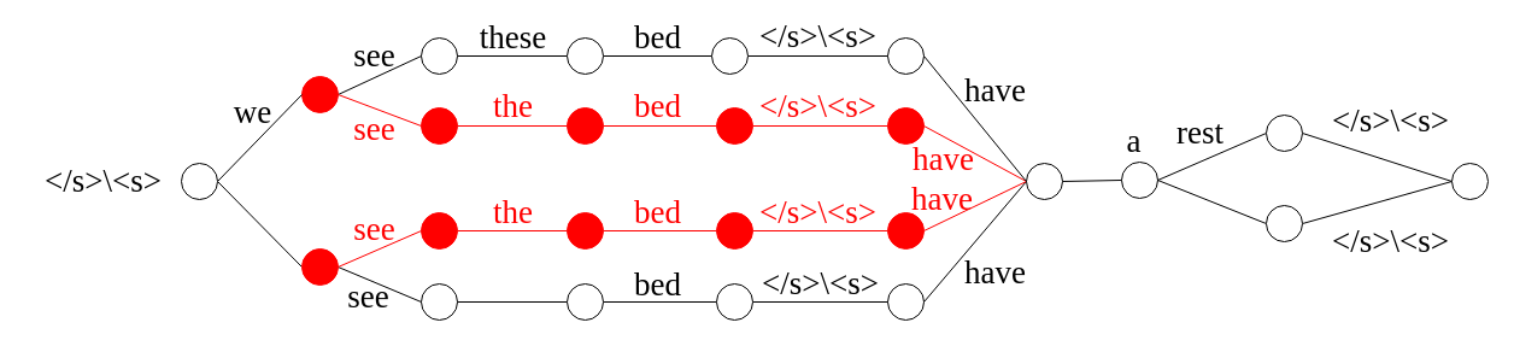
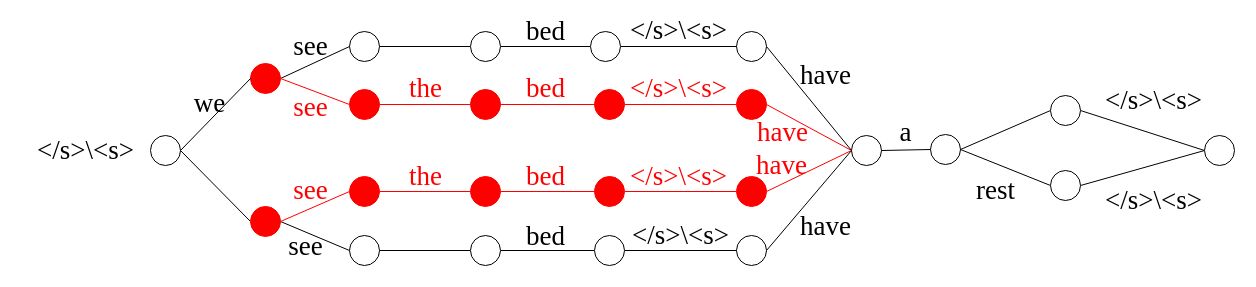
  <mxCell id="0" />
  <mxCell id="1" parent="0" />
  <mxCell id="2" style="rounded=0;orthogonalLoop=1;jettySize=auto;html=1;exitX=1;exitY=0.5;exitDx=0;exitDy=0;entryX=0;entryY=0.5;entryDx=0;entryDy=0;endArrow=none;endFill=0;fontColor=#FF0000;strokeColor=#000000;" parent="1" source="5" target="7" edge="1"><mxGeometry relative="1" as="geometry" /></mxCell>
  <mxCell id="3" style="edgeStyle=none;rounded=0;orthogonalLoop=1;jettySize=auto;html=1;exitX=1;exitY=0.5;exitDx=0;exitDy=0;entryX=0;entryY=0.5;entryDx=0;entryDy=0;endArrow=none;endFill=0;fontColor=#FF0000;strokeColor=#000000;" parent="1" source="25" target="9" edge="1"><mxGeometry relative="1" as="geometry" /></mxCell>
  <mxCell id="4" style="edgeStyle=none;rounded=0;orthogonalLoop=1;jettySize=auto;html=1;exitX=1;exitY=0.5;exitDx=0;exitDy=0;entryX=0;entryY=0.5;entryDx=0;entryDy=0;fontColor=#FF0000;endArrow=none;endFill=0;strokeColor=#FF0000;" parent="1" source="5" target="70" edge="1"><mxGeometry relative="1" as="geometry" /></mxCell>
  <mxCell id="5" value="" style="ellipse;whiteSpace=wrap;html=1;aspect=fixed;fillColor=#FF0000;strokeColor=#FF0000;" parent="1" vertex="1"><mxGeometry x="250" y="63" width="30" height="30" as="geometry" /></mxCell>
  <mxCell id="6" style="edgeStyle=none;rounded=0;orthogonalLoop=1;jettySize=auto;html=1;exitX=1;exitY=0.5;exitDx=0;exitDy=0;entryX=0;entryY=0.5;entryDx=0;entryDy=0;endArrow=none;endFill=0;" parent="1" source="7" target="11" edge="1"><mxGeometry relative="1" as="geometry" /></mxCell>
  <mxCell id="7" value="" style="ellipse;whiteSpace=wrap;html=1;aspect=fixed;fillColor=none;" parent="1" vertex="1"><mxGeometry x="349" y="31" width="30" height="30" as="geometry" /></mxCell>
  <mxCell id="8" style="edgeStyle=none;rounded=0;orthogonalLoop=1;jettySize=auto;html=1;exitX=1;exitY=0.5;exitDx=0;exitDy=0;entryX=0;entryY=0.5;entryDx=0;entryDy=0;endArrow=none;endFill=0;" parent="1" source="9" target="15" edge="1"><mxGeometry relative="1" as="geometry"><mxPoint x="370" y="185" as="sourcePoint" /></mxGeometry></mxCell>
  <mxCell id="9" value="" style="ellipse;whiteSpace=wrap;html=1;aspect=fixed;fillColor=none;" parent="1" vertex="1"><mxGeometry x="349" y="235" width="30" height="30" as="geometry" /></mxCell>
  <mxCell id="10" style="edgeStyle=none;rounded=0;orthogonalLoop=1;jettySize=auto;html=1;exitX=1;exitY=0.5;exitDx=0;exitDy=0;entryX=0;entryY=0.5;entryDx=0;entryDy=0;fontColor=#000000;endArrow=none;endFill=0;strokeColor=#000000;" parent="1" source="11" target="54" edge="1"><mxGeometry relative="1" as="geometry" /></mxCell>
  <mxCell id="11" value="" style="ellipse;whiteSpace=wrap;html=1;aspect=fixed;" parent="1" vertex="1"><mxGeometry x="470" y="31" width="30" height="30" as="geometry" /></mxCell>
  <mxCell id="12" style="edgeStyle=none;rounded=0;orthogonalLoop=1;jettySize=auto;html=1;exitX=1;exitY=0.5;exitDx=0;exitDy=0;entryX=0;entryY=0.5;entryDx=0;entryDy=0;fontSize=18;endArrow=none;endFill=0;fontColor=#FF0000;strokeColor=#FF0000;" parent="1" source="13" target="20" edge="1"><mxGeometry relative="1" as="geometry" /></mxCell>
  <mxCell id="13" value="" style="ellipse;whiteSpace=wrap;html=1;aspect=fixed;fontColor=#FF0000;fillColor=#FF0000;strokeColor=#FF0000;" parent="1" vertex="1"><mxGeometry x="470" y="89" width="30" height="30" as="geometry" /></mxCell>
  <mxCell id="14" style="edgeStyle=none;rounded=0;orthogonalLoop=1;jettySize=auto;html=1;exitX=1;exitY=0.5;exitDx=0;exitDy=0;entryX=0;entryY=0.5;entryDx=0;entryDy=0;fontSize=18;endArrow=none;endFill=0;" parent="1" source="15" target="61" edge="1"><mxGeometry relative="1" as="geometry"><mxPoint x="590" y="170" as="targetPoint" /></mxGeometry></mxCell>
  <mxCell id="15" value="" style="ellipse;whiteSpace=wrap;html=1;aspect=fixed;" parent="1" vertex="1"><mxGeometry x="470" y="235" width="30" height="30" as="geometry" /></mxCell>
  <mxCell id="16" style="edgeStyle=none;rounded=0;orthogonalLoop=1;jettySize=auto;html=1;exitX=1;exitY=0.5;exitDx=0;exitDy=0;entryX=0;entryY=0.5;entryDx=0;entryDy=0;fontSize=18;endArrow=none;endFill=0;" parent="1" source="18" target="5" edge="1"><mxGeometry relative="1" as="geometry" /></mxCell>
  <mxCell id="17" style="rounded=0;orthogonalLoop=1;jettySize=auto;html=1;exitX=1;exitY=0.5;exitDx=0;exitDy=0;entryX=0;entryY=0.5;entryDx=0;entryDy=0;fontFamily=Georgia;fontSize=27;endArrow=none;endFill=0;" parent="1" source="18" target="25" edge="1"><mxGeometry relative="1" as="geometry" /></mxCell>
  <mxCell id="18" value="" style="ellipse;whiteSpace=wrap;html=1;aspect=fixed;" parent="1" vertex="1"><mxGeometry x="150" y="135" width="30" height="30" as="geometry" /></mxCell>
  <mxCell id="19" style="edgeStyle=none;rounded=0;orthogonalLoop=1;jettySize=auto;html=1;exitX=1;exitY=0.5;exitDx=0;exitDy=0;entryX=0;entryY=0.5;entryDx=0;entryDy=0;fontSize=18;endArrow=none;endFill=0;fontColor=#FF0000;strokeColor=#FF0000;" parent="1" source="20" target="22" edge="1"><mxGeometry relative="1" as="geometry" /></mxCell>
  <mxCell id="20" value="" style="ellipse;whiteSpace=wrap;html=1;aspect=fixed;fontColor=#FF0000;fillColor=#FF0000;strokeColor=#FF0000;" parent="1" vertex="1"><mxGeometry x="594" y="89" width="30" height="30" as="geometry" /></mxCell>
  <mxCell id="21" style="edgeStyle=none;rounded=0;orthogonalLoop=1;jettySize=auto;html=1;exitX=1;exitY=0.5;exitDx=0;exitDy=0;entryX=0;entryY=0.5;entryDx=0;entryDy=0;fontColor=#FF0000;endArrow=none;endFill=0;strokeColor=#FF0000;" parent="1" source="22" target="65" edge="1"><mxGeometry relative="1" as="geometry" /></mxCell>
  <mxCell id="22" value="" style="ellipse;whiteSpace=wrap;html=1;aspect=fixed;fontColor=#FF0000;fillColor=#FF0000;strokeColor=#FF0000;" parent="1" vertex="1"><mxGeometry x="736" y="89" width="30" height="30" as="geometry" /></mxCell>
  <mxCell id="23" value="&lt;span style=&quot;font-family: &amp;#34;georgia&amp;#34; ; font-size: 27px&quot;&gt;&amp;lt;/s&amp;gt;\&amp;lt;s&amp;gt;&lt;/span&gt;" style="text;html=1;align=center;verticalAlign=middle;resizable=0;points=[];autosize=1;strokeColor=none;fillColor=none;" parent="1" vertex="1"><mxGeometry x="20" y="140" width="130" height="20" as="geometry" /></mxCell>
  <mxCell id="24" style="edgeStyle=none;rounded=0;orthogonalLoop=1;jettySize=auto;html=1;exitX=1;exitY=0.5;exitDx=0;exitDy=0;entryX=0;entryY=0.5;entryDx=0;entryDy=0;fontColor=#FF0000;endArrow=none;endFill=0;strokeColor=#FF0000;" parent="1" source="25" target="72" edge="1"><mxGeometry relative="1" as="geometry" /></mxCell>
  <mxCell id="25" value="" style="ellipse;whiteSpace=wrap;html=1;aspect=fixed;fillColor=#FF0000;strokeColor=#FF0000;" parent="1" vertex="1"><mxGeometry x="250" y="206" width="30" height="30" as="geometry" /></mxCell>
- <mxCell id="26" value="&lt;font style=&quot;font-size: 27px&quot; face=&quot;Georgia&quot;&gt;we&lt;/font&gt;" style="text;html=1;align=center;verticalAlign=middle;resizable=0;points=[];autosize=1;strokeColor=none;fillColor=none;" parent="1" vertex="1"><mxGeometry x="184" y="83" width="50" height="20" as="geometry" /></mxCell>
+ <mxCell id="26" value="&lt;font style=&quot;font-size: 27px&quot; face=&quot;Georgia&quot;&gt;we&lt;/font&gt;" style="text;html=1;align=center;verticalAlign=middle;resizable=0;points=[];autosize=1;strokeColor=none;fillColor=none;" parent="1" vertex="1"><mxGeometry x="184" y="93" width="50" height="20" as="geometry" /></mxCell>
  <mxCell id="27" value="&lt;font style=&quot;font-size: 27px&quot; face=&quot;Georgia&quot;&gt;see&lt;/font&gt;" style="text;html=1;align=center;verticalAlign=middle;resizable=0;points=[];autosize=1;fillColor=none;" parent="1" vertex="1"><mxGeometry x="285" y="36" width="50" height="20" as="geometry" /></mxCell>
  <mxCell id="28" value="&lt;font style=&quot;font-size: 27px&quot; face=&quot;Georgia&quot;&gt;see&lt;/font&gt;" style="text;html=1;align=center;verticalAlign=middle;resizable=0;points=[];autosize=1;fillColor=none;" parent="1" vertex="1"><mxGeometry x="280" y="236" width="50" height="20" as="geometry" /></mxCell>
  <mxCell id="29" value="&lt;font style=&quot;font-size: 27px&quot; face=&quot;Georgia&quot;&gt;the&lt;/font&gt;" style="text;html=1;align=center;verticalAlign=middle;resizable=0;points=[];autosize=1;strokeColor=none;fillColor=none;fontColor=#FF0000;" parent="1" vertex="1"><mxGeometry x="400" y="166" width="50" height="20" as="geometry" /></mxCell>
  <mxCell id="30" value="&lt;font style=&quot;font-size: 27px&quot; face=&quot;Georgia&quot;&gt;the&lt;/font&gt;" style="text;html=1;align=center;verticalAlign=middle;resizable=0;points=[];autosize=1;strokeColor=none;fillColor=none;fontColor=#FF0000;" parent="1" vertex="1"><mxGeometry x="400" y="78" width="50" height="20" as="geometry" /></mxCell>
- <mxCell id="31" value="&lt;font style=&quot;font-size: 27px&quot; face=&quot;Georgia&quot;&gt;these&lt;/font&gt;" style="text;html=1;align=center;verticalAlign=middle;resizable=0;points=[];autosize=1;strokeColor=none;fillColor=none;" parent="1" vertex="1"><mxGeometry x="385" y="21" width="80" height="20" as="geometry" /></mxCell>
  <mxCell id="32" value="&lt;font style=&quot;font-size: 27px&quot; face=&quot;Georgia&quot;&gt;bed&lt;/font&gt;" style="text;html=1;align=center;verticalAlign=middle;resizable=0;points=[];autosize=1;strokeColor=none;fillColor=none;fontColor=#000000;" parent="1" vertex="1"><mxGeometry x="515" y="21" width="60" height="20" as="geometry" /></mxCell>
  <mxCell id="33" value="&lt;font style=&quot;font-size: 27px&quot; face=&quot;Georgia&quot;&gt;bed&lt;/font&gt;" style="text;html=1;align=center;verticalAlign=middle;resizable=0;points=[];autosize=1;strokeColor=none;fillColor=none;fontColor=#FF0000;" parent="1" vertex="1"><mxGeometry x="515" y="78" width="60" height="20" as="geometry" /></mxCell>
  <mxCell id="34" value="&lt;font style=&quot;font-size: 27px&quot; face=&quot;Georgia&quot;&gt;&amp;lt;/s&amp;gt;\&amp;lt;s&amp;gt;&lt;/font&gt;" style="text;html=1;align=center;verticalAlign=middle;resizable=0;points=[];autosize=1;strokeColor=none;fillColor=none;fontColor=#000000;" parent="1" vertex="1"><mxGeometry x="613" y="20" width="130" height="20" as="geometry" /></mxCell>
  <mxCell id="35" style="edgeStyle=none;rounded=0;orthogonalLoop=1;jettySize=auto;html=1;exitX=1;exitY=0.5;exitDx=0;exitDy=0;entryX=0;entryY=0.5;entryDx=0;entryDy=0;fontSize=18;endArrow=none;endFill=0;" parent="1" source="37" target="39" edge="1"><mxGeometry relative="1" as="geometry" /></mxCell>
  <mxCell id="36" style="edgeStyle=none;rounded=0;orthogonalLoop=1;jettySize=auto;html=1;exitX=1;exitY=0.5;exitDx=0;exitDy=0;entryX=0;entryY=0.5;entryDx=0;entryDy=0;fontSize=18;endArrow=none;endFill=0;" parent="1" source="37" target="41" edge="1"><mxGeometry relative="1" as="geometry" /></mxCell>
  <mxCell id="37" value="" style="ellipse;whiteSpace=wrap;html=1;aspect=fixed;fillColor=none;" parent="1" vertex="1"><mxGeometry x="930" y="134" width="30" height="30" as="geometry" /></mxCell>
  <mxCell id="38" style="edgeStyle=none;rounded=0;orthogonalLoop=1;jettySize=auto;html=1;exitX=1;exitY=0.5;exitDx=0;exitDy=0;entryX=0;entryY=0.5;entryDx=0;entryDy=0;fontSize=18;endArrow=none;endFill=0;" parent="1" source="39" target="42" edge="1"><mxGeometry relative="1" as="geometry" /></mxCell>
  <mxCell id="39" value="" style="ellipse;whiteSpace=wrap;html=1;aspect=fixed;" parent="1" vertex="1"><mxGeometry x="1050" y="95" width="30" height="30" as="geometry" /></mxCell>
  <mxCell id="40" style="edgeStyle=none;rounded=0;orthogonalLoop=1;jettySize=auto;html=1;exitX=1;exitY=0.5;exitDx=0;exitDy=0;fontSize=18;endArrow=none;endFill=0;entryX=0;entryY=0.5;entryDx=0;entryDy=0;" parent="1" source="41" target="42" edge="1"><mxGeometry relative="1" as="geometry"><mxPoint x="1310" y="175" as="targetPoint" /></mxGeometry></mxCell>
  <mxCell id="41" value="" style="ellipse;whiteSpace=wrap;html=1;aspect=fixed;" parent="1" vertex="1"><mxGeometry x="1050" y="170" width="30" height="30" as="geometry" /></mxCell>
  <mxCell id="42" value="" style="ellipse;whiteSpace=wrap;html=1;aspect=fixed;" parent="1" vertex="1"><mxGeometry x="1204" y="135" width="30" height="30" as="geometry" /></mxCell>
- <mxCell id="43" value="&lt;font style=&quot;font-size: 27px&quot; face=&quot;Georgia&quot;&gt;rest&lt;/font&gt;" style="text;html=1;align=center;verticalAlign=middle;resizable=0;points=[];autosize=1;strokeColor=none;fillColor=none;" parent="1" vertex="1"><mxGeometry x="965" y="100" width="60" height="20" as="geometry" /></mxCell>
+ <mxCell id="43" value="&lt;font style=&quot;font-size: 27px&quot; face=&quot;Georgia&quot;&gt;rest&lt;/font&gt;" style="text;html=1;align=center;verticalAlign=middle;resizable=0;points=[];autosize=1;strokeColor=none;fillColor=none;" parent="1" vertex="1"><mxGeometry x="965" y="180" width="60" height="20" as="geometry" /></mxCell>
  <mxCell id="44" value="&lt;font style=&quot;font-size: 27px&quot; face=&quot;Georgia&quot;&gt;&amp;lt;/s&amp;gt;\&amp;lt;s&amp;gt;&lt;/font&gt;" style="text;html=1;align=center;verticalAlign=middle;resizable=0;points=[];autosize=1;strokeColor=none;fillColor=none;" parent="1" vertex="1"><mxGeometry x="1088" y="90" width="130" height="20" as="geometry" /></mxCell>
  <mxCell id="45" value="&lt;font style=&quot;font-size: 27px&quot; face=&quot;Georgia&quot;&gt;&amp;lt;/s&amp;gt;\&amp;lt;s&amp;gt;&lt;/font&gt;" style="text;html=1;align=center;verticalAlign=middle;resizable=0;points=[];autosize=1;strokeColor=none;fillColor=none;" parent="1" vertex="1"><mxGeometry x="1088" y="190" width="130" height="20" as="geometry" /></mxCell>
  <mxCell id="46" style="edgeStyle=none;rounded=0;orthogonalLoop=1;jettySize=auto;html=1;exitX=1;exitY=0.5;exitDx=0;exitDy=0;fontColor=#FF0000;endArrow=none;endFill=0;strokeColor=#000000;entryX=0;entryY=0.5;entryDx=0;entryDy=0;" parent="1" source="47" target="65" edge="1"><mxGeometry relative="1" as="geometry"><mxPoint x="840" y="165" as="targetPoint" /></mxGeometry></mxCell>
  <mxCell id="47" value="" style="ellipse;whiteSpace=wrap;html=1;aspect=fixed;fillColor=none;" parent="1" vertex="1"><mxGeometry x="736" y="235" width="30" height="30" as="geometry" /></mxCell>
  <mxCell id="48" style="edgeStyle=none;rounded=0;orthogonalLoop=1;jettySize=auto;html=1;exitX=1;exitY=0.5;exitDx=0;exitDy=0;fontColor=#FF0000;endArrow=none;endFill=0;strokeColor=#FF0000;entryX=0;entryY=0.5;entryDx=0;entryDy=0;" parent="1" source="49" target="65" edge="1"><mxGeometry relative="1" as="geometry"><mxPoint x="830" y="165" as="targetPoint" /></mxGeometry></mxCell>
  <mxCell id="49" value="" style="ellipse;whiteSpace=wrap;html=1;aspect=fixed;fontColor=#FF0000;fillColor=#FF0000;strokeColor=#FF0000;" parent="1" vertex="1"><mxGeometry x="736" y="176" width="30" height="30" as="geometry" /></mxCell>
  <mxCell id="50" style="edgeStyle=none;rounded=0;orthogonalLoop=1;jettySize=auto;html=1;exitX=1;exitY=0.5;exitDx=0;exitDy=0;entryX=0;entryY=0.5;entryDx=0;entryDy=0;fontColor=#FF0000;endArrow=none;endFill=0;strokeColor=#000000;" parent="1" source="51" target="65" edge="1"><mxGeometry relative="1" as="geometry" /></mxCell>
  <mxCell id="51" value="" style="ellipse;whiteSpace=wrap;html=1;aspect=fixed;fillColor=none;" parent="1" vertex="1"><mxGeometry x="736" y="31" width="30" height="30" as="geometry" /></mxCell>
  <mxCell id="52" value="&lt;font style=&quot;font-size: 27px&quot; face=&quot;Georgia&quot;&gt;have&lt;/font&gt;" style="text;html=1;align=center;verticalAlign=middle;resizable=0;points=[];autosize=1;strokeColor=none;fillColor=none;fontColor=#000000;" parent="1" vertex="1"><mxGeometry x="790" y="65" width="70" height="20" as="geometry" /></mxCell>
  <mxCell id="53" style="edgeStyle=none;rounded=0;orthogonalLoop=1;jettySize=auto;html=1;exitX=1;exitY=0.5;exitDx=0;exitDy=0;entryX=0;entryY=0.5;entryDx=0;entryDy=0;fontColor=#000000;endArrow=none;endFill=0;strokeColor=#000000;" parent="1" source="54" target="51" edge="1"><mxGeometry relative="1" as="geometry" /></mxCell>
  <mxCell id="54" value="" style="ellipse;whiteSpace=wrap;html=1;aspect=fixed;" parent="1" vertex="1"><mxGeometry x="590" y="31" width="30" height="30" as="geometry" /></mxCell>
  <mxCell id="55" style="edgeStyle=none;rounded=0;orthogonalLoop=1;jettySize=auto;html=1;exitX=1;exitY=0.5;exitDx=0;exitDy=0;entryX=0;entryY=0.5;entryDx=0;entryDy=0;fontColor=#FF0000;endArrow=none;endFill=0;strokeColor=#FF0000;" parent="1" source="56" target="59" edge="1"><mxGeometry relative="1" as="geometry" /></mxCell>
  <mxCell id="56" value="" style="ellipse;whiteSpace=wrap;html=1;aspect=fixed;fontColor=#FF0000;fillColor=#FF0000;strokeColor=#FF0000;" parent="1" vertex="1"><mxGeometry x="470" y="176" width="30" height="30" as="geometry" /></mxCell>
  <mxCell id="57" value="&lt;font style=&quot;font-size: 27px&quot; face=&quot;Georgia&quot;&gt;&amp;lt;/s&amp;gt;\&amp;lt;s&amp;gt;&lt;/font&gt;" style="text;html=1;align=center;verticalAlign=middle;resizable=0;points=[];autosize=1;strokeColor=none;fillColor=none;fontColor=#FF0000;" parent="1" vertex="1"><mxGeometry x="613" y="78" width="130" height="20" as="geometry" /></mxCell>
  <mxCell id="58" style="edgeStyle=none;rounded=0;orthogonalLoop=1;jettySize=auto;html=1;exitX=1;exitY=0.5;exitDx=0;exitDy=0;entryX=0;entryY=0.5;entryDx=0;entryDy=0;fontColor=#FF0000;endArrow=none;endFill=0;strokeColor=#FF0000;" parent="1" source="59" target="49" edge="1"><mxGeometry relative="1" as="geometry" /></mxCell>
  <mxCell id="59" value="" style="ellipse;whiteSpace=wrap;html=1;aspect=fixed;fontColor=#FF0000;fillColor=#FF0000;strokeColor=#FF0000;" parent="1" vertex="1"><mxGeometry x="594" y="176" width="30" height="30" as="geometry" /></mxCell>
  <mxCell id="60" style="edgeStyle=none;rounded=0;orthogonalLoop=1;jettySize=auto;html=1;exitX=1;exitY=0.5;exitDx=0;exitDy=0;entryX=0;entryY=0.5;entryDx=0;entryDy=0;fontColor=#FF0000;endArrow=none;endFill=0;strokeColor=#000000;" parent="1" source="61" target="47" edge="1"><mxGeometry relative="1" as="geometry" /></mxCell>
  <mxCell id="61" value="" style="ellipse;whiteSpace=wrap;html=1;aspect=fixed;" parent="1" vertex="1"><mxGeometry x="594" y="235" width="30" height="30" as="geometry" /></mxCell>
  <mxCell id="62" value="&lt;font style=&quot;font-size: 27px&quot; face=&quot;Georgia&quot;&gt;bed&lt;/font&gt;" style="text;html=1;align=center;verticalAlign=middle;resizable=0;points=[];autosize=1;strokeColor=none;fillColor=none;fontColor=#FF0000;" parent="1" vertex="1"><mxGeometry x="515" y="166" width="60" height="20" as="geometry" /></mxCell>
  <mxCell id="63" value="&lt;font style=&quot;font-size: 27px&quot; face=&quot;Georgia&quot;&gt;bed&lt;/font&gt;" style="text;html=1;align=center;verticalAlign=middle;resizable=0;points=[];autosize=1;strokeColor=none;fillColor=none;fontColor=#000000;" parent="1" vertex="1"><mxGeometry x="515" y="226" width="60" height="20" as="geometry" /></mxCell>
  <mxCell id="64" style="edgeStyle=none;rounded=0;orthogonalLoop=1;jettySize=auto;html=1;exitX=1;exitY=0.5;exitDx=0;exitDy=0;entryX=0;entryY=0.5;entryDx=0;entryDy=0;fontColor=#FF0000;endArrow=none;endFill=0;strokeColor=#000000;" parent="1" source="65" target="37" edge="1"><mxGeometry relative="1" as="geometry" /></mxCell>
  <mxCell id="65" value="" style="ellipse;whiteSpace=wrap;html=1;aspect=fixed;fillColor=none;" parent="1" vertex="1"><mxGeometry x="851" y="135" width="30" height="30" as="geometry" /></mxCell>
  <mxCell id="66" value="&lt;font style=&quot;font-size: 27px&quot; face=&quot;Georgia&quot;&gt;&amp;lt;/s&amp;gt;\&amp;lt;s&amp;gt;&lt;/font&gt;" style="text;html=1;align=center;verticalAlign=middle;resizable=0;points=[];autosize=1;strokeColor=none;fillColor=none;fontColor=#000000;" parent="1" vertex="1"><mxGeometry x="615" y="225" width="130" height="20" as="geometry" /></mxCell>
  <mxCell id="67" value="&lt;font style=&quot;font-size: 27px&quot; face=&quot;Georgia&quot;&gt;&amp;lt;/s&amp;gt;\&amp;lt;s&amp;gt;&lt;/font&gt;" style="text;html=1;align=center;verticalAlign=middle;resizable=0;points=[];autosize=1;strokeColor=none;fillColor=none;fontColor=#FF0000;" parent="1" vertex="1"><mxGeometry x="613" y="166" width="130" height="20" as="geometry" /></mxCell>
- <mxCell id="68" value="&lt;font style=&quot;font-size: 27px&quot; face=&quot;Georgia&quot;&gt;a&lt;/font&gt;" style="text;html=1;align=center;verticalAlign=middle;resizable=0;points=[];autosize=1;strokeColor=none;fillColor=none;fontColor=#000000;" parent="1" vertex="1"><mxGeometry x="925" y="107" width="30" height="20" as="geometry" /></mxCell>
+ <mxCell id="68" value="&lt;font style=&quot;font-size: 27px&quot; face=&quot;Georgia&quot;&gt;a&lt;/font&gt;" style="text;html=1;align=center;verticalAlign=middle;resizable=0;points=[];autosize=1;strokeColor=none;fillColor=none;fontColor=#000000;" parent="1" vertex="1"><mxGeometry x="890" y="122" width="30" height="20" as="geometry" /></mxCell>
  <mxCell id="69" style="edgeStyle=none;rounded=0;orthogonalLoop=1;jettySize=auto;html=1;exitX=1;exitY=0.5;exitDx=0;exitDy=0;entryX=0;entryY=0.5;entryDx=0;entryDy=0;fontColor=#000000;endArrow=none;endFill=0;strokeColor=#FF0000;" parent="1" source="70" target="13" edge="1"><mxGeometry relative="1" as="geometry" /></mxCell>
  <mxCell id="70" value="" style="ellipse;whiteSpace=wrap;html=1;aspect=fixed;fontColor=#FF0000;fillColor=#FF0000;strokeColor=#FF0000;" parent="1" vertex="1"><mxGeometry x="349" y="89" width="30" height="30" as="geometry" /></mxCell>
  <mxCell id="71" style="edgeStyle=none;rounded=0;orthogonalLoop=1;jettySize=auto;html=1;exitX=1;exitY=0.5;exitDx=0;exitDy=0;entryX=0;entryY=0.5;entryDx=0;entryDy=0;fontColor=#000000;endArrow=none;endFill=0;strokeColor=#FF0000;" parent="1" source="72" target="56" edge="1"><mxGeometry relative="1" as="geometry" /></mxCell>
  <mxCell id="72" value="" style="ellipse;whiteSpace=wrap;html=1;aspect=fixed;fontColor=#FF0000;fillColor=#FF0000;strokeColor=#FF0000;" parent="1" vertex="1"><mxGeometry x="349" y="176" width="30" height="30" as="geometry" /></mxCell>
  <mxCell id="73" value="&lt;font style=&quot;font-size: 27px&quot; face=&quot;Georgia&quot;&gt;see&lt;/font&gt;" style="text;html=1;align=center;verticalAlign=middle;resizable=0;points=[];autosize=1;fillColor=none;fontColor=#FF0000;" parent="1" vertex="1"><mxGeometry x="285" y="180" width="50" height="20" as="geometry" /></mxCell>
  <mxCell id="74" value="&lt;font style=&quot;font-size: 27px&quot; face=&quot;Georgia&quot;&gt;see&lt;/font&gt;" style="text;html=1;align=center;verticalAlign=middle;resizable=0;points=[];autosize=1;fillColor=none;fontColor=#FF0000;" parent="1" vertex="1"><mxGeometry x="285" y="97" width="50" height="20" as="geometry" /></mxCell>
  <mxCell id="75" value="&lt;font style=&quot;font-size: 27px&quot; face=&quot;Georgia&quot;&gt;have&lt;/font&gt;" style="text;html=1;align=center;verticalAlign=middle;resizable=0;points=[];autosize=1;strokeColor=none;fillColor=none;fontColor=#FF0000;" parent="1" vertex="1"><mxGeometry x="747" y="122" width="70" height="20" as="geometry" /></mxCell>
  <mxCell id="76" value="&lt;font style=&quot;font-size: 27px&quot; face=&quot;Georgia&quot;&gt;have&lt;/font&gt;" style="text;html=1;align=center;verticalAlign=middle;resizable=0;points=[];autosize=1;strokeColor=none;fillColor=none;fontColor=#FF0000;" parent="1" vertex="1"><mxGeometry x="746" y="155" width="70" height="20" as="geometry" /></mxCell>
  <mxCell id="77" value="&lt;font style=&quot;font-size: 27px&quot; face=&quot;Georgia&quot;&gt;have&lt;/font&gt;" style="text;html=1;align=center;verticalAlign=middle;resizable=0;points=[];autosize=1;strokeColor=none;fillColor=none;fontColor=#000000;" parent="1" vertex="1"><mxGeometry x="790" y="216" width="70" height="20" as="geometry" /></mxCell>
